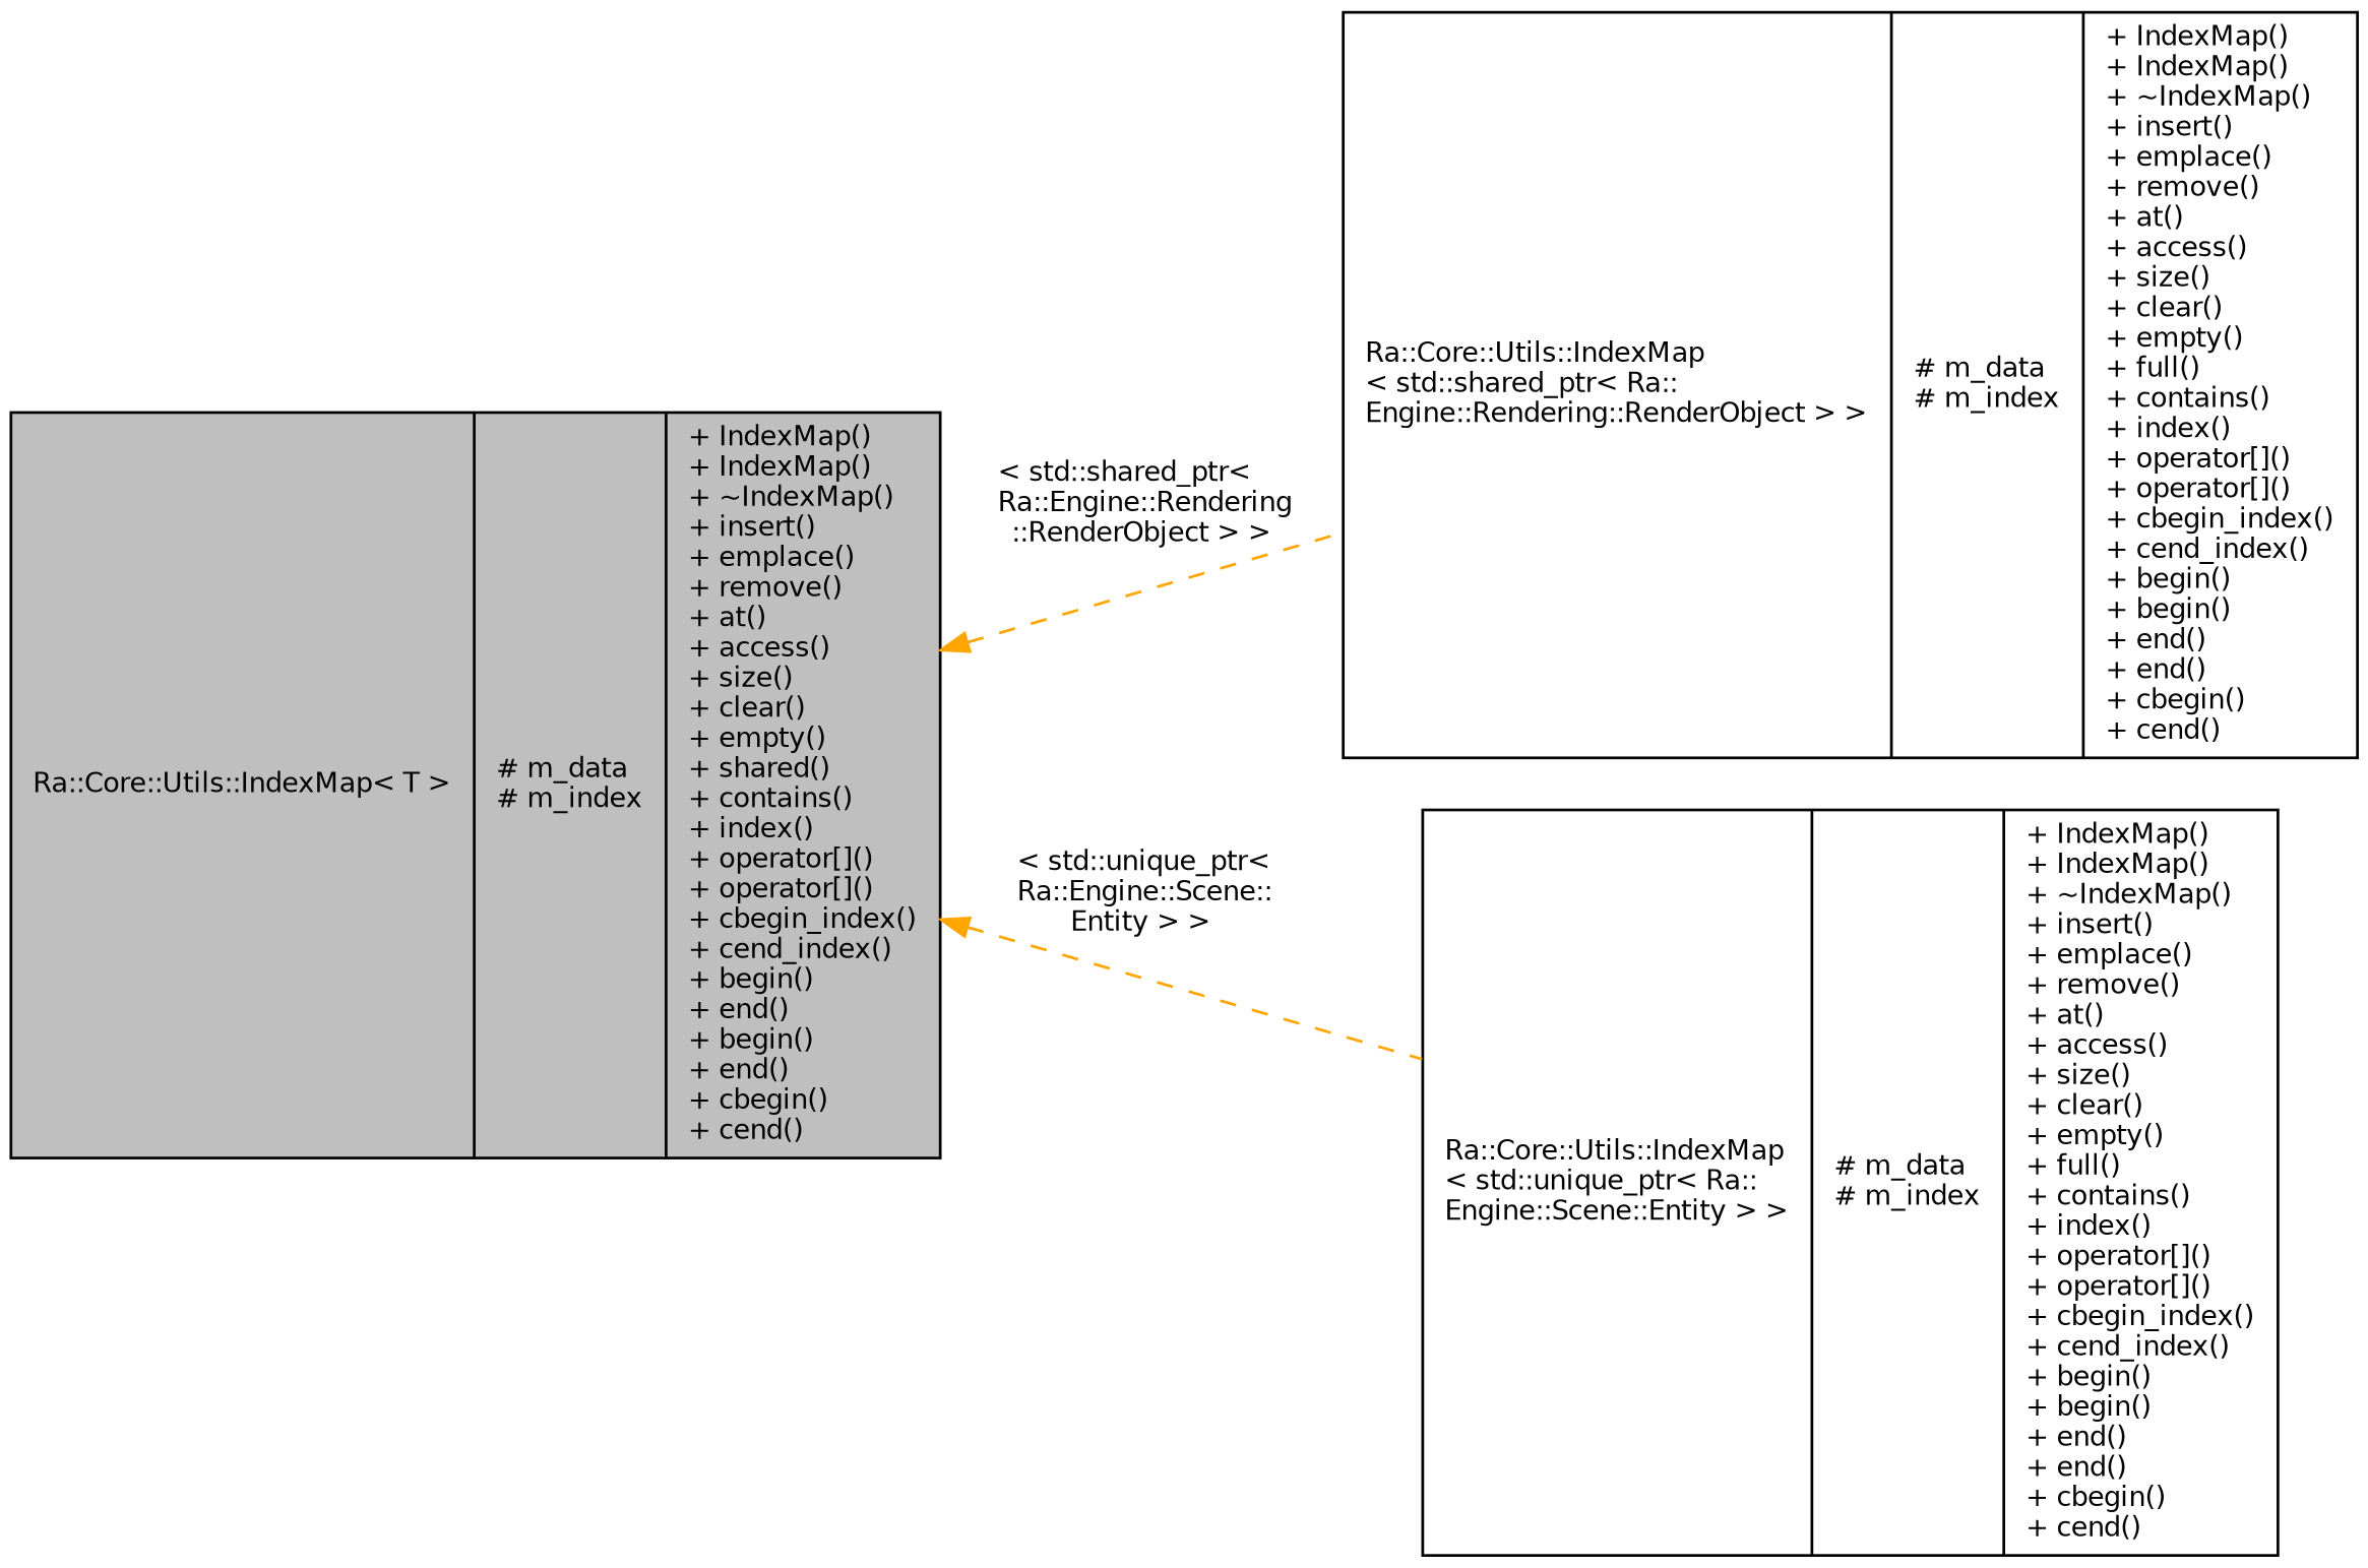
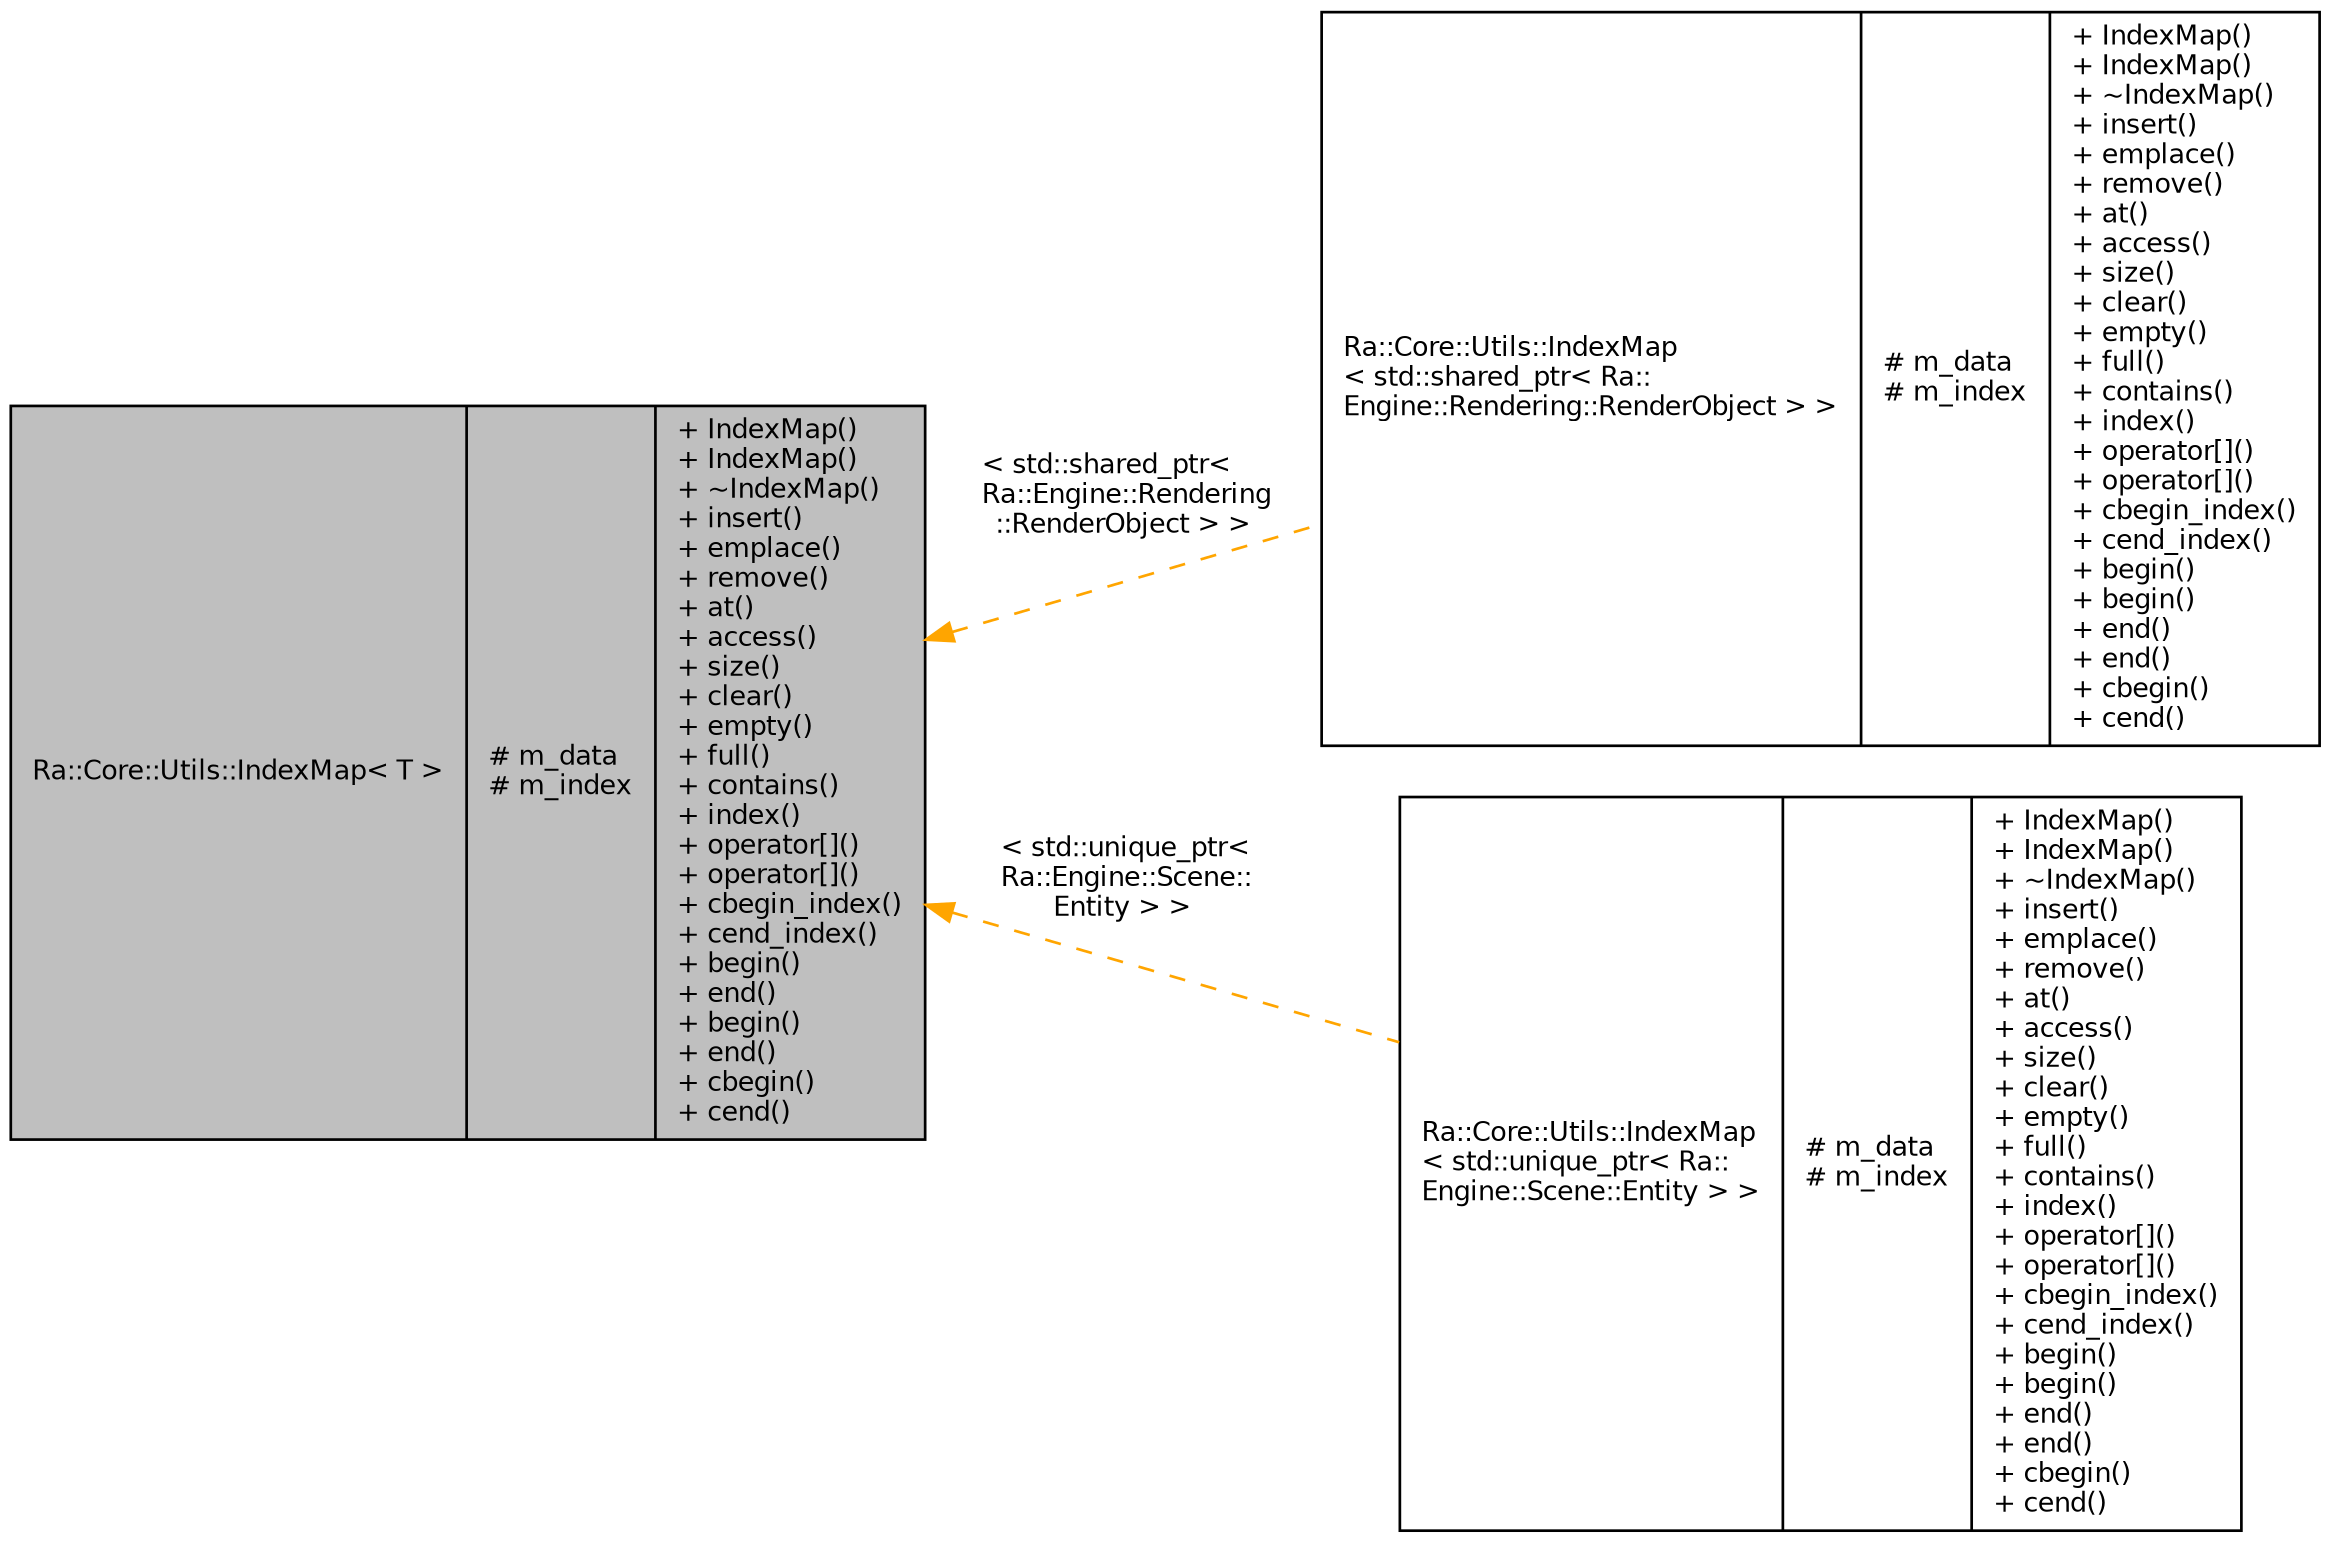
  digraph {
    rankdir=LR
    node [color=black fillcolor=white fontname=Helvetica fontsize=10 shape=record style=filled]
    edge [color=orange dir=back fontname=Helvetica fontsize=10 labelfontname=Helvetica labelfontsize=10 style=dashed]
-   n1 [fillcolor=grey75 fontcolor=black height=0.2 label="{Ra::Core::Utils::IndexMap\< T \>\n|# m_data\l# m_index\l|+ IndexMap()\l+ IndexMap()\l+ ~IndexMap()\l+ insert()\l+ emplace()\l+ remove()\l+ at()\l+ access()\l+ size()\l+ clear()\l+ empty()\l+ shared()\l+ contains()\l+ index()\l+ operator[]()\l+ operator[]()\l+ cbegin_index()\l+ cend_index()\l+ begin()\l+ end()\l+ begin()\l+ end()\l+ cbegin()\l+ cend()\l}" width=0.4]
+   n1 [fillcolor=grey75 fontcolor=black height=0.2 label="{Ra::Core::Utils::IndexMap\< T \>\n|# m_data\l# m_index\l|+ IndexMap()\l+ IndexMap()\l+ ~IndexMap()\l+ insert()\l+ emplace()\l+ remove()\l+ at()\l+ access()\l+ size()\l+ clear()\l+ empty()\l+ full()\l+ contains()\l+ index()\l+ operator[]()\l+ operator[]()\l+ cbegin_index()\l+ cend_index()\l+ begin()\l+ end()\l+ begin()\l+ end()\l+ cbegin()\l+ cend()\l}" width=0.4]
    n2 [height=0.2 label="{Ra::Core::Utils::IndexMap\l\< std::shared_ptr\< Ra::\lEngine::Rendering::RenderObject \> \>\n|# m_data\l# m_index\l|+ IndexMap()\l+ IndexMap()\l+ ~IndexMap()\l+ insert()\l+ emplace()\l+ remove()\l+ at()\l+ access()\l+ size()\l+ clear()\l+ empty()\l+ full()\l+ contains()\l+ index()\l+ operator[]()\l+ operator[]()\l+ cbegin_index()\l+ cend_index()\l+ begin()\l+ begin()\l+ end()\l+ end()\l+ cbegin()\l+ cend()\l}" width=0.4]
    n3 [height=0.2 label="{Ra::Core::Utils::IndexMap\l\< std::unique_ptr\< Ra::\lEngine::Scene::Entity \> \>\n|# m_data\l# m_index\l|+ IndexMap()\l+ IndexMap()\l+ ~IndexMap()\l+ insert()\l+ emplace()\l+ remove()\l+ at()\l+ access()\l+ size()\l+ clear()\l+ empty()\l+ full()\l+ contains()\l+ index()\l+ operator[]()\l+ operator[]()\l+ cbegin_index()\l+ cend_index()\l+ begin()\l+ begin()\l+ end()\l+ end()\l+ cbegin()\l+ cend()\l}" width=0.4]
    n1 -> n2 [label=" \< std::shared_ptr\<\l Ra::Engine::Rendering\l::RenderObject \> \>"]
    n1 -> n3 [label=" \< std::unique_ptr\<\l Ra::Engine::Scene::\lEntity \> \>"]
  }
